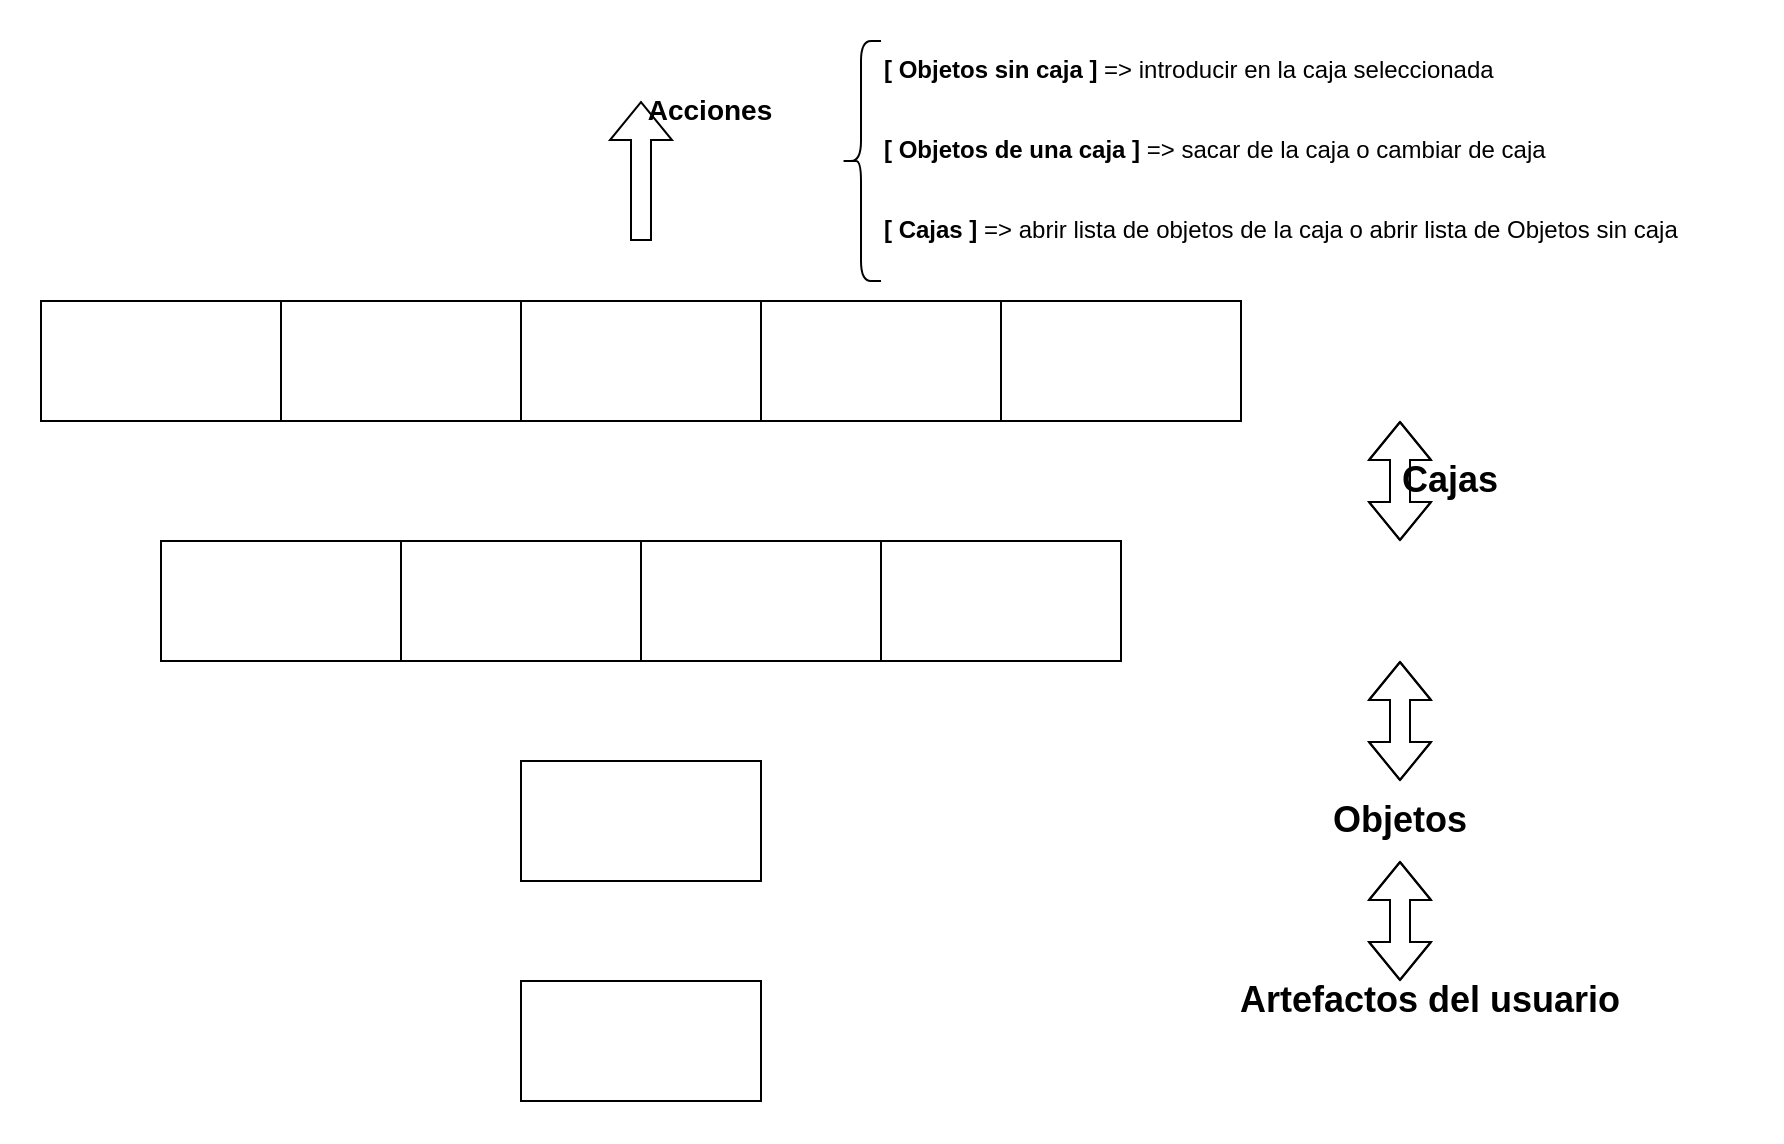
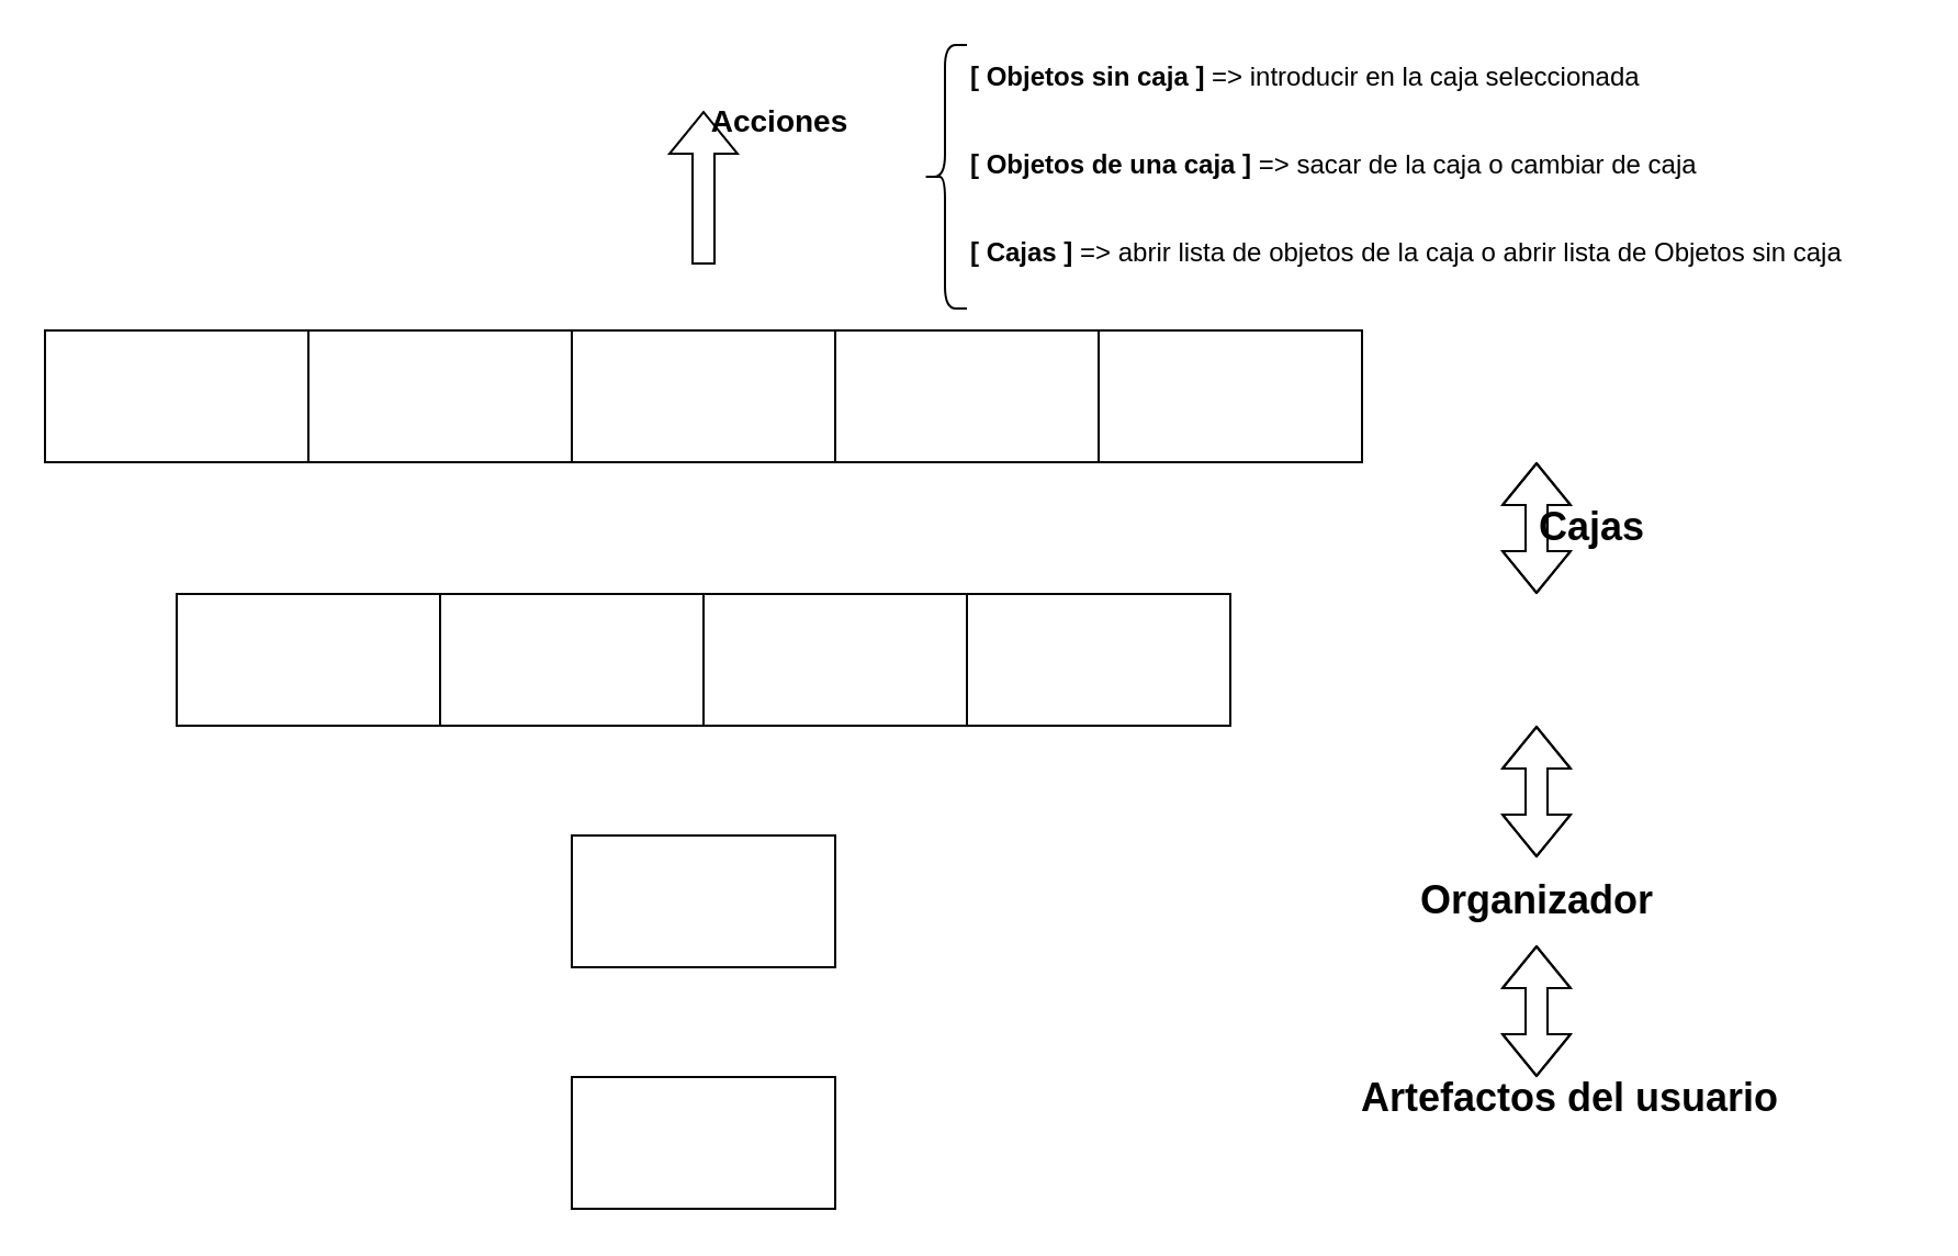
  <mxCell id="0" />
  <mxCell id="1" parent="0" />
  <mxCell id="2" value="" style="group" vertex="1" connectable="0" parent="1"><mxGeometry x="20" y="150" width="600" height="60" as="geometry" /></mxCell>
  <mxCell id="3" value="" style="rounded=0;whiteSpace=wrap;html=1;" vertex="1" parent="2"><mxGeometry width="120" height="60" as="geometry" /></mxCell>
  <mxCell id="4" value="" style="rounded=0;whiteSpace=wrap;html=1;" vertex="1" parent="2"><mxGeometry x="120" width="120" height="60" as="geometry" /></mxCell>
  <mxCell id="5" value="" style="rounded=0;whiteSpace=wrap;html=1;" vertex="1" parent="2"><mxGeometry x="240" width="120" height="60" as="geometry" /></mxCell>
  <mxCell id="6" value="" style="rounded=0;whiteSpace=wrap;html=1;" vertex="1" parent="2"><mxGeometry x="360" width="120" height="60" as="geometry" /></mxCell>
  <mxCell id="7" value="" style="rounded=0;whiteSpace=wrap;html=1;" vertex="1" parent="2"><mxGeometry x="480" width="120" height="60" as="geometry" /></mxCell>
  <mxCell id="8" value="" style="group" vertex="1" connectable="0" parent="1"><mxGeometry x="80" y="270" width="480" height="60" as="geometry" /></mxCell>
  <mxCell id="9" value="" style="rounded=0;whiteSpace=wrap;html=1;" vertex="1" parent="8"><mxGeometry width="120" height="60" as="geometry" /></mxCell>
  <mxCell id="10" value="" style="rounded=0;whiteSpace=wrap;html=1;" vertex="1" parent="8"><mxGeometry x="120" width="120" height="60" as="geometry" /></mxCell>
  <mxCell id="11" value="" style="rounded=0;whiteSpace=wrap;html=1;" vertex="1" parent="8"><mxGeometry x="240" width="120" height="60" as="geometry" /></mxCell>
  <mxCell id="12" value="" style="rounded=0;whiteSpace=wrap;html=1;" vertex="1" parent="8"><mxGeometry x="360" width="120" height="60" as="geometry" /></mxCell>
  <mxCell id="13" value="Cajas" style="text;html=1;strokeColor=none;fillColor=none;align=center;verticalAlign=middle;whiteSpace=wrap;rounded=0;fontSize=18;fontStyle=1" vertex="1" parent="1"><mxGeometry x="695" y="225" width="60" height="30" as="geometry" /></mxCell>
  <mxCell id="14" value="" style="shape=flexArrow;endArrow=classic;startArrow=classic;html=1;rounded=0;" edge="1" parent="1"><mxGeometry width="100" height="100" relative="1" as="geometry"><mxPoint x="699.5" y="270" as="sourcePoint" /><mxPoint x="699.5" y="210" as="targetPoint" /><Array as="points"><mxPoint x="699.5" y="240" /></Array></mxGeometry></mxCell>
  <mxCell id="15" value="" style="rounded=0;whiteSpace=wrap;html=1;" vertex="1" parent="1"><mxGeometry x="260" y="380" width="120" height="60" as="geometry" /></mxCell>
  <mxCell id="16" value="" style="shape=flexArrow;endArrow=classic;startArrow=classic;html=1;rounded=0;" edge="1" parent="1"><mxGeometry width="100" height="100" relative="1" as="geometry"><mxPoint x="699.5" y="390" as="sourcePoint" /><mxPoint x="699.5" y="330" as="targetPoint" /><Array as="points"><mxPoint x="699.5" y="360" /></Array></mxGeometry></mxCell>
- <mxCell id="17" value="Objetos" style="text;html=1;strokeColor=none;fillColor=none;align=center;verticalAlign=middle;whiteSpace=wrap;rounded=0;fontSize=18;fontStyle=1" vertex="1" parent="1"><mxGeometry x="595" y="395" width="210" height="30" as="geometry" /></mxCell>
+ <mxCell id="17" value="Organizador" style="text;html=1;strokeColor=none;fillColor=none;align=center;verticalAlign=middle;whiteSpace=wrap;rounded=0;fontSize=18;fontStyle=1" vertex="1" parent="1"><mxGeometry x="595" y="395" width="210" height="30" as="geometry" /></mxCell>
  <mxCell id="18" value="" style="shape=flexArrow;endArrow=classic;html=1;rounded=0;" edge="1" parent="1"><mxGeometry width="50" height="50" relative="1" as="geometry"><mxPoint x="320" y="120" as="sourcePoint" /><mxPoint x="320" y="50" as="targetPoint" /></mxGeometry></mxCell>
  <mxCell id="19" value="&lt;b&gt;&lt;font style=&quot;font-size: 14px;&quot;&gt;Acciones&lt;/font&gt;&lt;/b&gt;" style="text;html=1;strokeColor=none;fillColor=none;align=center;verticalAlign=middle;whiteSpace=wrap;rounded=0;" vertex="1" parent="1"><mxGeometry x="325" y="40" width="60" height="30" as="geometry" /></mxCell>
  <mxCell id="20" value="" style="shape=curlyBracket;whiteSpace=wrap;html=1;rounded=1;labelPosition=left;verticalLabelPosition=middle;align=right;verticalAlign=middle;" vertex="1" parent="1"><mxGeometry x="420" y="20" width="20" height="120" as="geometry" /></mxCell>
  <mxCell id="21" value="&lt;b&gt;[ Objetos sin caja ]&lt;/b&gt; =&amp;gt; introducir en la caja seleccionada" style="text;html=1;strokeColor=none;fillColor=none;align=left;verticalAlign=middle;whiteSpace=wrap;rounded=0;" vertex="1" parent="1"><mxGeometry x="440" y="20" width="430" height="30" as="geometry" /></mxCell>
  <mxCell id="22" value="&lt;b&gt;[ Objetos de una caja ]&lt;/b&gt; =&amp;gt; sacar de la caja o cambiar de caja" style="text;html=1;strokeColor=none;fillColor=none;align=left;verticalAlign=middle;whiteSpace=wrap;rounded=0;" vertex="1" parent="1"><mxGeometry x="440" y="60" width="430" height="30" as="geometry" /></mxCell>
  <mxCell id="23" value="" style="shape=flexArrow;endArrow=classic;startArrow=classic;html=1;rounded=0;" edge="1" parent="1"><mxGeometry width="100" height="100" relative="1" as="geometry"><mxPoint x="699.5" y="490" as="sourcePoint" /><mxPoint x="699.5" y="430" as="targetPoint" /><Array as="points"><mxPoint x="699.5" y="460" /></Array></mxGeometry></mxCell>
  <mxCell id="24" value="" style="rounded=0;whiteSpace=wrap;html=1;" vertex="1" parent="1"><mxGeometry x="260" y="490" width="120" height="60" as="geometry" /></mxCell>
  <mxCell id="25" value="Artefactos del usuario" style="text;html=1;strokeColor=none;fillColor=none;align=center;verticalAlign=middle;whiteSpace=wrap;rounded=0;fontSize=18;fontStyle=1" vertex="1" parent="1"><mxGeometry x="610" y="485" width="210" height="30" as="geometry" /></mxCell>
  <mxCell id="26" value="&lt;b&gt;[ Cajas ]&lt;/b&gt; =&amp;gt; abrir lista de objetos de la caja o abrir lista de Objetos sin caja" style="text;html=1;strokeColor=none;fillColor=none;align=left;verticalAlign=middle;whiteSpace=wrap;rounded=0;" vertex="1" parent="1"><mxGeometry x="440" y="100" width="430" height="30" as="geometry" /></mxCell>
